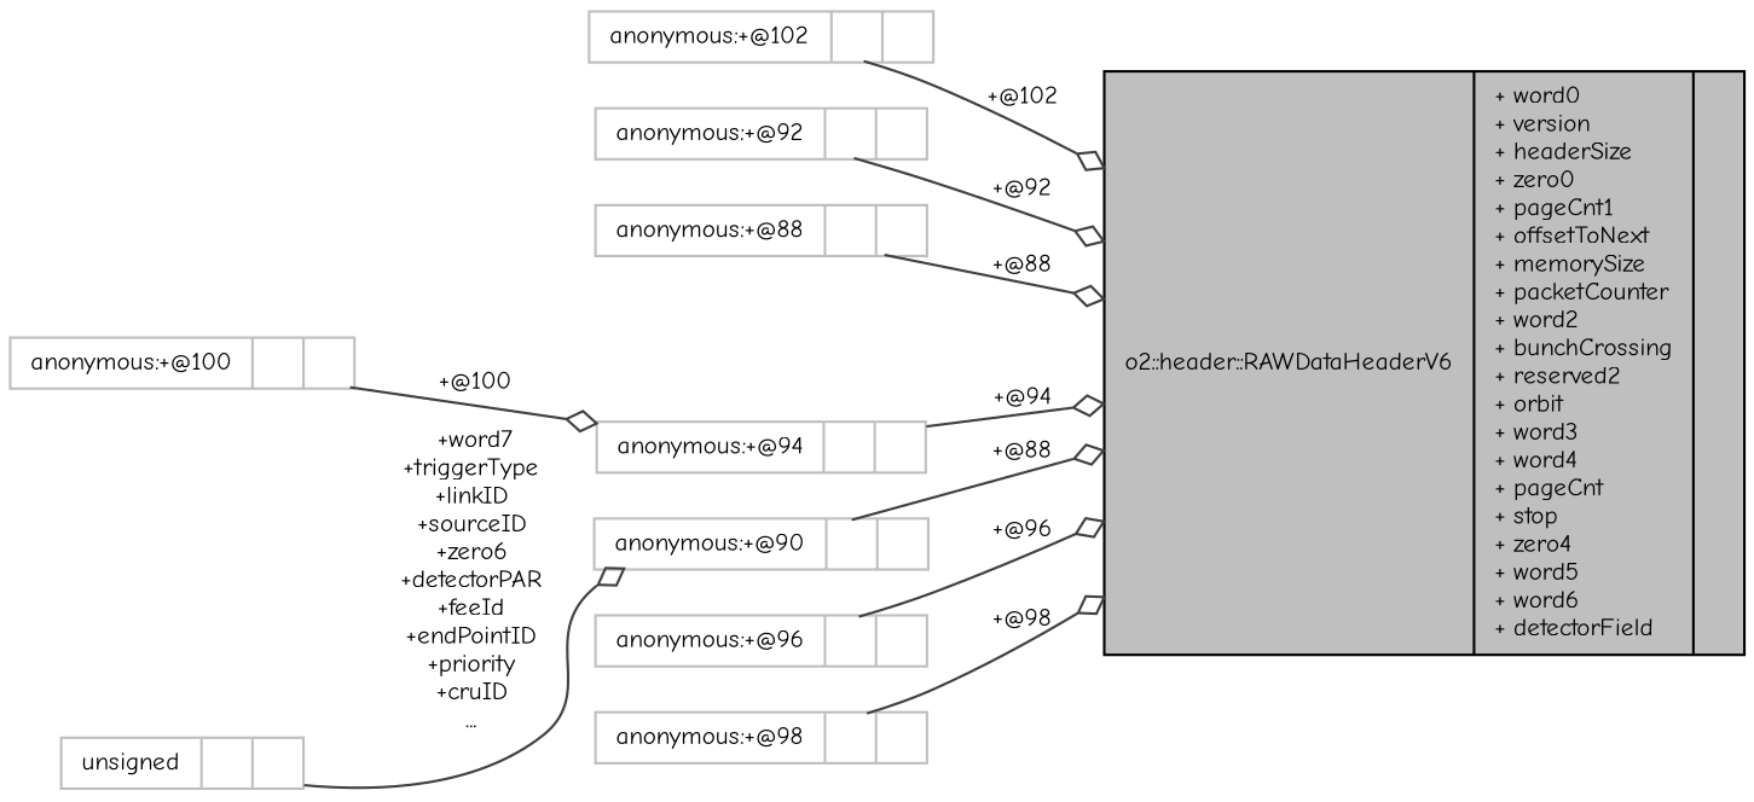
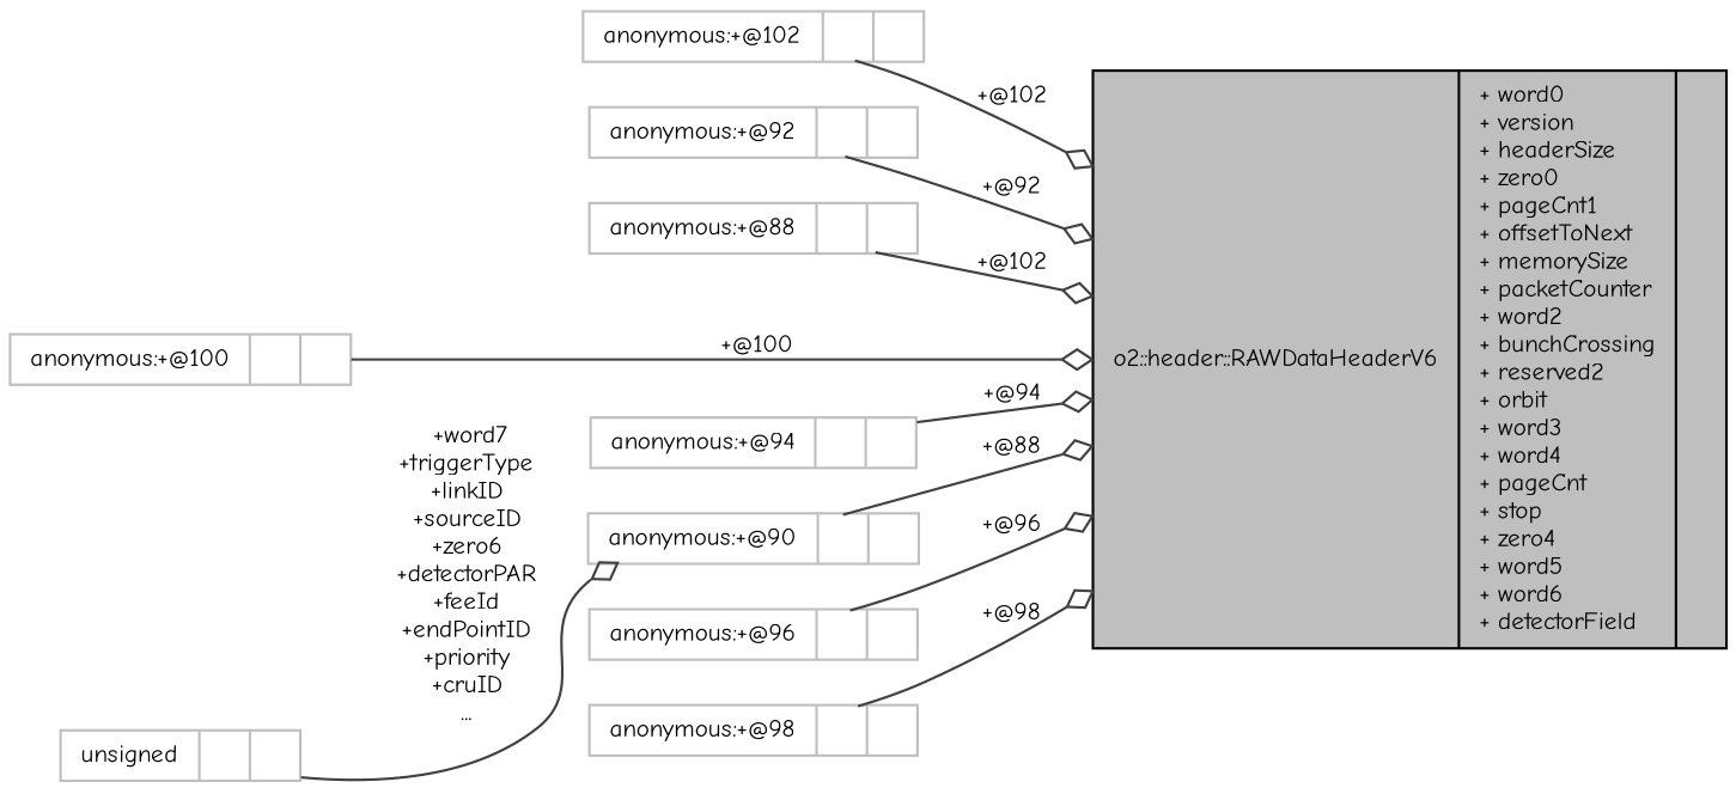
  digraph {
    fontname="Comic Neue"
    rankdir=LR
    node [color=grey75 fontname="Comic Neue" fontsize=10 shape=record]
    edge [arrowhead=odiamond color=grey25 fontname="Comic Neue" fontsize=10 labelfontname=Helvetica labelfontsize=10 style=solid]
    n1 [color=black fillcolor=grey75 fontcolor=black height=0.2 label="{o2::header::RAWDataHeaderV6\n|+ word0\l+ version\l+ headerSize\l+ zero0\l+ pageCnt1\l+ offsetToNext\l+ memorySize\l+ packetCounter\l+ word2\l+ bunchCrossing\l+ reserved2\l+ orbit\l+ word3\l+ word4\l+ pageCnt\l+ stop\l+ zero4\l+ word5\l+ word6\l+ detectorField\l|}" style=filled width=0.4]
    n2 [height=0.2 label="{anonymous:+@102\n||}" width=0.4]
    n3 [height=0.2 label="{anonymous:+@92\n||}" width=0.4]
    n4 [height=0.2 label="{anonymous:+@88\n||}" width=0.4]
    n5 [height=0.2 label="{anonymous:+@94\n||}" width=0.4]
    n6 [height=0.2 label="{anonymous:+@90\n||}" width=0.4]
    n7 [height=0.2 label="{anonymous:+@96\n||}" width=0.4]
    n8 [height=0.2 label="{anonymous:+@98\n||}" width=0.4]
    n9 [height=0.2 label="{unsigned\n||}" width=0.4]
    n10 [height=0.2 label="{anonymous:+@100\n||}" width=0.4]
    n2 -> n1 [label=" +@102"]
    n3 -> n1 [label=" +@92"]
-   n4 -> n1 [label=" +@88"]
+   n4 -> n1 [label=" +@102"]
    n5 -> n1 [label=" +@94"]
    n6 -> n1 [label=" +@88"]
    n7 -> n1 [label=" +@96"]
    n8 -> n1 [label=" +@98"]
    n9 -> n6 [label=" +word7\n+triggerType\n+linkID\n+sourceID\n+zero6\n+detectorPAR\n+feeId\n+endPointID\n+priority\n+cruID\n..."]
-   n10 -> n5 [label=" +@100"]
+   n10 -> n1 [label=" +@100"]
  }
